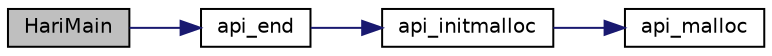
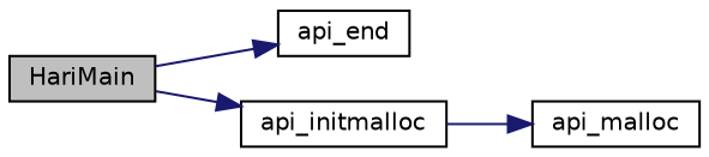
  digraph {
    rankdir=LR
    node [color=black fillcolor=white fontname=Helvetica fontsize=10 shape=record style=filled]
    edge [color=midnightblue fontname=Helvetica fontsize=10 labelfontname=Helvetica labelfontsize=10 style=solid]
    n1 [fillcolor=grey75 fontcolor=black height=0.2 label=HariMain width=0.4]
    n2 [height=0.2 label=api_end width=0.4]
    n3 [height=0.2 label=api_initmalloc width=0.4]
    n4 [height=0.2 label=api_malloc width=0.4]
    n1 -> n2
-   n2 -> n3
+   n1 -> n3
    n3 -> n4
  }
